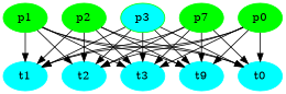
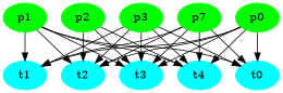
  strict digraph {
    node [color=green style=filled]
    n1 [label=p0]
    n2 [color=cyan label=t0]
    n3 [color=cyan label=t1]
    n4 [color=cyan label=t2]
    n5 [color=cyan label=t3]
-   n6 [color=cyan label=t9]
+   n6 [color=cyan label=t4]
    n7 [label=p1]
    n8 [label=p2]
-   n9 [label=p3 fillcolor=cyan]
+   n9 [label=p3]
    n10 [label=p7]
    n1 -> n2
    n1 -> n3
    n1 -> n4
    n1 -> n5
    n1 -> n6
    n7 -> n2
    n7 -> n3
    n7 -> n4
    n7 -> n5
    n7 -> n6
-   n8 -> n2
-   n8 -> n3
    n8 -> n4
    n8 -> n5
    n8 -> n6
    n9 -> n2
    n9 -> n3
    n9 -> n4
    n9 -> n5
    n9 -> n6
    n10 -> n2
    n10 -> n3
    n10 -> n4
    n10 -> n5
    n10 -> n6
  }
